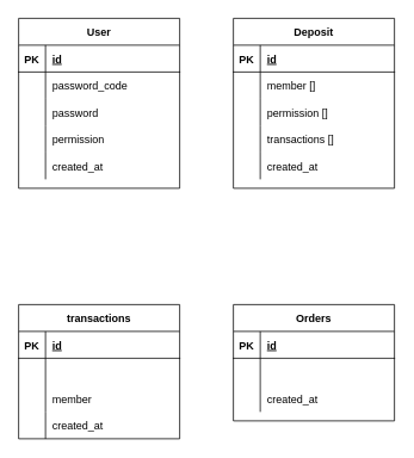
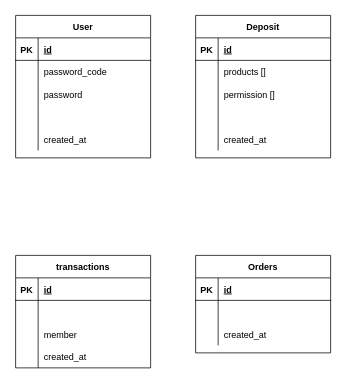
  <mxCell id="0" />
  <mxCell id="1" parent="0" />
  <mxCell id="2" value="User" style="shape=table;startSize=30;container=1;collapsible=1;childLayout=tableLayout;fixedRows=1;rowLines=0;fontStyle=1;align=center;resizeLast=1;" parent="1" vertex="1"><mxGeometry x="20" y="20" width="180" height="190" as="geometry" /></mxCell>
  <mxCell id="3" value="" style="shape=partialRectangle;collapsible=0;dropTarget=0;pointerEvents=0;fillColor=none;points=[[0,0.5],[1,0.5]];portConstraint=eastwest;top=0;left=0;right=0;bottom=1;" parent="2" vertex="1"><mxGeometry y="30" width="180" height="30" as="geometry" /></mxCell>
  <mxCell id="4" value="PK" style="shape=partialRectangle;overflow=hidden;connectable=0;fillColor=none;top=0;left=0;bottom=0;right=0;fontStyle=1;" parent="3" vertex="1"><mxGeometry width="30" height="30" as="geometry"><mxRectangle width="30" height="30" as="alternateBounds" /></mxGeometry></mxCell>
  <mxCell id="5" value="id" style="shape=partialRectangle;overflow=hidden;connectable=0;fillColor=none;top=0;left=0;bottom=0;right=0;align=left;spacingLeft=6;fontStyle=5;" parent="3" vertex="1"><mxGeometry x="30" width="150" height="30" as="geometry"><mxRectangle width="150" height="30" as="alternateBounds" /></mxGeometry></mxCell>
  <mxCell id="6" value="" style="shape=partialRectangle;collapsible=0;dropTarget=0;pointerEvents=0;fillColor=none;points=[[0,0.5],[1,0.5]];portConstraint=eastwest;top=0;left=0;right=0;bottom=0;" parent="2" vertex="1"><mxGeometry y="60" width="180" height="30" as="geometry" /></mxCell>
  <mxCell id="7" value="" style="shape=partialRectangle;overflow=hidden;connectable=0;fillColor=none;top=0;left=0;bottom=0;right=0;" parent="6" vertex="1"><mxGeometry width="30" height="30" as="geometry"><mxRectangle width="30" height="30" as="alternateBounds" /></mxGeometry></mxCell>
  <mxCell id="8" value="password_code" style="shape=partialRectangle;overflow=hidden;connectable=0;fillColor=none;top=0;left=0;bottom=0;right=0;align=left;spacingLeft=6;" parent="6" vertex="1"><mxGeometry x="30" width="150" height="30" as="geometry"><mxRectangle width="150" height="30" as="alternateBounds" /></mxGeometry></mxCell>
  <mxCell id="9" value="" style="shape=partialRectangle;collapsible=0;dropTarget=0;pointerEvents=0;fillColor=none;points=[[0,0.5],[1,0.5]];portConstraint=eastwest;top=0;left=0;right=0;bottom=0;" parent="2" vertex="1"><mxGeometry y="90" width="180" height="30" as="geometry" /></mxCell>
  <mxCell id="10" value="" style="shape=partialRectangle;overflow=hidden;connectable=0;fillColor=none;top=0;left=0;bottom=0;right=0;" parent="9" vertex="1"><mxGeometry width="30" height="30" as="geometry"><mxRectangle width="30" height="30" as="alternateBounds" /></mxGeometry></mxCell>
  <mxCell id="11" value="password" style="shape=partialRectangle;overflow=hidden;connectable=0;fillColor=none;top=0;left=0;bottom=0;right=0;align=left;spacingLeft=6;" parent="9" vertex="1"><mxGeometry x="30" width="150" height="30" as="geometry"><mxRectangle width="150" height="30" as="alternateBounds" /></mxGeometry></mxCell>
  <mxCell id="12" value="" style="shape=partialRectangle;collapsible=0;dropTarget=0;pointerEvents=0;fillColor=none;points=[[0,0.5],[1,0.5]];portConstraint=eastwest;top=0;left=0;right=0;bottom=0;" parent="2" vertex="1"><mxGeometry y="120" width="180" height="30" as="geometry" /></mxCell>
  <mxCell id="13" value="" style="shape=partialRectangle;overflow=hidden;connectable=0;fillColor=none;top=0;left=0;bottom=0;right=0;" parent="12" vertex="1"><mxGeometry width="30" height="30" as="geometry"><mxRectangle width="30" height="30" as="alternateBounds" /></mxGeometry></mxCell>
- <mxCell id="14" value="permission" style="shape=partialRectangle;overflow=hidden;connectable=0;fillColor=none;top=0;left=0;bottom=0;right=0;align=left;spacingLeft=6;" parent="12" vertex="1"><mxGeometry x="30" width="150" height="30" as="geometry"><mxRectangle width="150" height="30" as="alternateBounds" /></mxGeometry></mxCell>
  <mxCell id="15" value="" style="shape=partialRectangle;collapsible=0;dropTarget=0;pointerEvents=0;fillColor=none;points=[[0,0.5],[1,0.5]];portConstraint=eastwest;top=0;left=0;right=0;bottom=0;" parent="2" vertex="1"><mxGeometry y="150" width="180" height="30" as="geometry" /></mxCell>
  <mxCell id="16" value="" style="shape=partialRectangle;overflow=hidden;connectable=0;fillColor=none;top=0;left=0;bottom=0;right=0;" parent="15" vertex="1"><mxGeometry width="30" height="30" as="geometry"><mxRectangle width="30" height="30" as="alternateBounds" /></mxGeometry></mxCell>
  <mxCell id="17" value="created_at" style="shape=partialRectangle;overflow=hidden;connectable=0;fillColor=none;top=0;left=0;bottom=0;right=0;align=left;spacingLeft=6;" parent="15" vertex="1"><mxGeometry x="30" width="150" height="30" as="geometry"><mxRectangle width="150" height="30" as="alternateBounds" /></mxGeometry></mxCell>
  <mxCell id="18" value="Deposit" style="shape=table;startSize=30;container=1;collapsible=1;childLayout=tableLayout;fixedRows=1;rowLines=0;fontStyle=1;align=center;resizeLast=1;" parent="1" vertex="1"><mxGeometry x="260" y="20" width="180" height="190" as="geometry" /></mxCell>
  <mxCell id="19" value="" style="shape=partialRectangle;collapsible=0;dropTarget=0;pointerEvents=0;fillColor=none;points=[[0,0.5],[1,0.5]];portConstraint=eastwest;top=0;left=0;right=0;bottom=1;" parent="18" vertex="1"><mxGeometry y="30" width="180" height="30" as="geometry" /></mxCell>
  <mxCell id="20" value="PK" style="shape=partialRectangle;overflow=hidden;connectable=0;fillColor=none;top=0;left=0;bottom=0;right=0;fontStyle=1;" parent="19" vertex="1"><mxGeometry width="30" height="30" as="geometry"><mxRectangle width="30" height="30" as="alternateBounds" /></mxGeometry></mxCell>
  <mxCell id="21" value="id" style="shape=partialRectangle;overflow=hidden;connectable=0;fillColor=none;top=0;left=0;bottom=0;right=0;align=left;spacingLeft=6;fontStyle=5;" parent="19" vertex="1"><mxGeometry x="30" width="150" height="30" as="geometry"><mxRectangle width="150" height="30" as="alternateBounds" /></mxGeometry></mxCell>
  <mxCell id="22" value="" style="shape=partialRectangle;collapsible=0;dropTarget=0;pointerEvents=0;fillColor=none;points=[[0,0.5],[1,0.5]];portConstraint=eastwest;top=0;left=0;right=0;bottom=0;" parent="18" vertex="1"><mxGeometry y="60" width="180" height="30" as="geometry" /></mxCell>
  <mxCell id="23" value="" style="shape=partialRectangle;overflow=hidden;connectable=0;fillColor=none;top=0;left=0;bottom=0;right=0;" parent="22" vertex="1"><mxGeometry width="30" height="30" as="geometry"><mxRectangle width="30" height="30" as="alternateBounds" /></mxGeometry></mxCell>
- <mxCell id="24" value="member []" style="shape=partialRectangle;overflow=hidden;connectable=0;fillColor=none;top=0;left=0;bottom=0;right=0;align=left;spacingLeft=6;" parent="22" vertex="1"><mxGeometry x="30" width="150" height="30" as="geometry"><mxRectangle width="150" height="30" as="alternateBounds" /></mxGeometry></mxCell>
+ <mxCell id="24" value="products []" style="shape=partialRectangle;overflow=hidden;connectable=0;fillColor=none;top=0;left=0;bottom=0;right=0;align=left;spacingLeft=6;" parent="22" vertex="1"><mxGeometry x="30" width="150" height="30" as="geometry"><mxRectangle width="150" height="30" as="alternateBounds" /></mxGeometry></mxCell>
  <mxCell id="25" value="" style="shape=partialRectangle;collapsible=0;dropTarget=0;pointerEvents=0;fillColor=none;points=[[0,0.5],[1,0.5]];portConstraint=eastwest;top=0;left=0;right=0;bottom=0;" parent="18" vertex="1"><mxGeometry y="90" width="180" height="30" as="geometry" /></mxCell>
  <mxCell id="26" value="" style="shape=partialRectangle;overflow=hidden;connectable=0;fillColor=none;top=0;left=0;bottom=0;right=0;" parent="25" vertex="1"><mxGeometry width="30" height="30" as="geometry"><mxRectangle width="30" height="30" as="alternateBounds" /></mxGeometry></mxCell>
  <mxCell id="27" value="permission []" style="shape=partialRectangle;overflow=hidden;connectable=0;fillColor=none;top=0;left=0;bottom=0;right=0;align=left;spacingLeft=6;" parent="25" vertex="1"><mxGeometry x="30" width="150" height="30" as="geometry"><mxRectangle width="150" height="30" as="alternateBounds" /></mxGeometry></mxCell>
  <mxCell id="28" value="" style="shape=partialRectangle;collapsible=0;dropTarget=0;pointerEvents=0;fillColor=none;points=[[0,0.5],[1,0.5]];portConstraint=eastwest;top=0;left=0;right=0;bottom=0;" vertex="1" parent="18"><mxGeometry y="120" width="180" height="30" as="geometry" /></mxCell>
  <mxCell id="29" value="" style="shape=partialRectangle;overflow=hidden;connectable=0;fillColor=none;top=0;left=0;bottom=0;right=0;" vertex="1" parent="28"><mxGeometry width="30" height="30" as="geometry"><mxRectangle width="30" height="30" as="alternateBounds" /></mxGeometry></mxCell>
- <mxCell id="30" value="transactions []" style="shape=partialRectangle;overflow=hidden;connectable=0;fillColor=none;top=0;left=0;bottom=0;right=0;align=left;spacingLeft=6;" vertex="1" parent="28"><mxGeometry x="30" width="150" height="30" as="geometry"><mxRectangle width="150" height="30" as="alternateBounds" /></mxGeometry></mxCell>
  <mxCell id="31" value="" style="shape=partialRectangle;collapsible=0;dropTarget=0;pointerEvents=0;fillColor=none;points=[[0,0.5],[1,0.5]];portConstraint=eastwest;top=0;left=0;right=0;bottom=0;" vertex="1" parent="18"><mxGeometry y="150" width="180" height="30" as="geometry" /></mxCell>
  <mxCell id="32" value="" style="shape=partialRectangle;overflow=hidden;connectable=0;fillColor=none;top=0;left=0;bottom=0;right=0;" vertex="1" parent="31"><mxGeometry width="30" height="30" as="geometry"><mxRectangle width="30" height="30" as="alternateBounds" /></mxGeometry></mxCell>
  <mxCell id="33" value="created_at" style="shape=partialRectangle;overflow=hidden;connectable=0;fillColor=none;top=0;left=0;bottom=0;right=0;align=left;spacingLeft=6;" vertex="1" parent="31"><mxGeometry x="30" width="150" height="30" as="geometry"><mxRectangle width="150" height="30" as="alternateBounds" /></mxGeometry></mxCell>
  <mxCell id="34" value="Orders" style="shape=table;startSize=30;container=1;collapsible=1;childLayout=tableLayout;fixedRows=1;rowLines=0;fontStyle=1;align=center;resizeLast=1;" parent="1" vertex="1"><mxGeometry x="260" y="340" width="180" height="130" as="geometry" /></mxCell>
  <mxCell id="35" value="" style="shape=partialRectangle;collapsible=0;dropTarget=0;pointerEvents=0;fillColor=none;points=[[0,0.5],[1,0.5]];portConstraint=eastwest;top=0;left=0;right=0;bottom=1;" parent="34" vertex="1"><mxGeometry y="30" width="180" height="30" as="geometry" /></mxCell>
  <mxCell id="36" value="PK" style="shape=partialRectangle;overflow=hidden;connectable=0;fillColor=none;top=0;left=0;bottom=0;right=0;fontStyle=1;" parent="35" vertex="1"><mxGeometry width="30" height="30" as="geometry"><mxRectangle width="30" height="30" as="alternateBounds" /></mxGeometry></mxCell>
  <mxCell id="37" value="id" style="shape=partialRectangle;overflow=hidden;connectable=0;fillColor=none;top=0;left=0;bottom=0;right=0;align=left;spacingLeft=6;fontStyle=5;" parent="35" vertex="1"><mxGeometry x="30" width="150" height="30" as="geometry"><mxRectangle width="150" height="30" as="alternateBounds" /></mxGeometry></mxCell>
  <mxCell id="38" value="" style="shape=partialRectangle;collapsible=0;dropTarget=0;pointerEvents=0;fillColor=none;points=[[0,0.5],[1,0.5]];portConstraint=eastwest;top=0;left=0;right=0;bottom=0;" parent="34" vertex="1"><mxGeometry y="60" width="180" height="30" as="geometry" /></mxCell>
  <mxCell id="39" value="" style="shape=partialRectangle;overflow=hidden;connectable=0;fillColor=none;top=0;left=0;bottom=0;right=0;" parent="38" vertex="1"><mxGeometry width="30" height="30" as="geometry"><mxRectangle width="30" height="30" as="alternateBounds" /></mxGeometry></mxCell>
  <mxCell id="40" value="" style="shape=partialRectangle;collapsible=0;dropTarget=0;pointerEvents=0;fillColor=none;points=[[0,0.5],[1,0.5]];portConstraint=eastwest;top=0;left=0;right=0;bottom=0;" parent="34" vertex="1"><mxGeometry y="90" width="180" height="30" as="geometry" /></mxCell>
  <mxCell id="41" value="" style="shape=partialRectangle;overflow=hidden;connectable=0;fillColor=none;top=0;left=0;bottom=0;right=0;" parent="40" vertex="1"><mxGeometry width="30" height="30" as="geometry"><mxRectangle width="30" height="30" as="alternateBounds" /></mxGeometry></mxCell>
  <mxCell id="42" value="created_at" style="shape=partialRectangle;overflow=hidden;connectable=0;fillColor=none;top=0;left=0;bottom=0;right=0;align=left;spacingLeft=6;" parent="40" vertex="1"><mxGeometry x="30" width="150" height="30" as="geometry"><mxRectangle width="150" height="30" as="alternateBounds" /></mxGeometry></mxCell>
  <mxCell id="43" value="transactions" style="shape=table;startSize=30;container=1;collapsible=1;childLayout=tableLayout;fixedRows=1;rowLines=0;fontStyle=1;align=center;resizeLast=1;" vertex="1" parent="1"><mxGeometry x="20" y="340" width="180" height="150" as="geometry" /></mxCell>
  <mxCell id="44" value="" style="shape=partialRectangle;collapsible=0;dropTarget=0;pointerEvents=0;fillColor=none;points=[[0,0.5],[1,0.5]];portConstraint=eastwest;top=0;left=0;right=0;bottom=1;" vertex="1" parent="43"><mxGeometry y="30" width="180" height="30" as="geometry" /></mxCell>
  <mxCell id="45" value="PK" style="shape=partialRectangle;overflow=hidden;connectable=0;fillColor=none;top=0;left=0;bottom=0;right=0;fontStyle=1;" vertex="1" parent="44"><mxGeometry width="30" height="30" as="geometry"><mxRectangle width="30" height="30" as="alternateBounds" /></mxGeometry></mxCell>
  <mxCell id="46" value="id" style="shape=partialRectangle;overflow=hidden;connectable=0;fillColor=none;top=0;left=0;bottom=0;right=0;align=left;spacingLeft=6;fontStyle=5;" vertex="1" parent="44"><mxGeometry x="30" width="150" height="30" as="geometry"><mxRectangle width="150" height="30" as="alternateBounds" /></mxGeometry></mxCell>
  <mxCell id="47" value="" style="shape=partialRectangle;collapsible=0;dropTarget=0;pointerEvents=0;fillColor=none;points=[[0,0.5],[1,0.5]];portConstraint=eastwest;top=0;left=0;right=0;bottom=0;" vertex="1" parent="43"><mxGeometry y="60" width="180" height="30" as="geometry" /></mxCell>
  <mxCell id="48" value="" style="shape=partialRectangle;overflow=hidden;connectable=0;fillColor=none;top=0;left=0;bottom=0;right=0;" vertex="1" parent="47"><mxGeometry width="30" height="30" as="geometry"><mxRectangle width="30" height="30" as="alternateBounds" /></mxGeometry></mxCell>
  <mxCell id="49" value="" style="shape=partialRectangle;collapsible=0;dropTarget=0;pointerEvents=0;fillColor=none;points=[[0,0.5],[1,0.5]];portConstraint=eastwest;top=0;left=0;right=0;bottom=0;" vertex="1" parent="43"><mxGeometry y="90" width="180" height="30" as="geometry" /></mxCell>
  <mxCell id="50" value="" style="shape=partialRectangle;overflow=hidden;connectable=0;fillColor=none;top=0;left=0;bottom=0;right=0;" vertex="1" parent="49"><mxGeometry width="30" height="30" as="geometry"><mxRectangle width="30" height="30" as="alternateBounds" /></mxGeometry></mxCell>
  <mxCell id="51" value="member" style="shape=partialRectangle;overflow=hidden;connectable=0;fillColor=none;top=0;left=0;bottom=0;right=0;align=left;spacingLeft=6;" vertex="1" parent="49"><mxGeometry x="30" width="150" height="30" as="geometry"><mxRectangle width="150" height="30" as="alternateBounds" /></mxGeometry></mxCell>
  <mxCell id="52" value="" style="shape=partialRectangle;collapsible=0;dropTarget=0;pointerEvents=0;fillColor=none;points=[[0,0.5],[1,0.5]];portConstraint=eastwest;top=0;left=0;right=0;bottom=0;" vertex="1" parent="43"><mxGeometry y="120" width="180" height="30" as="geometry" /></mxCell>
  <mxCell id="53" value="" style="shape=partialRectangle;overflow=hidden;connectable=0;fillColor=none;top=0;left=0;bottom=0;right=0;" vertex="1" parent="52"><mxGeometry width="30" height="30" as="geometry"><mxRectangle width="30" height="30" as="alternateBounds" /></mxGeometry></mxCell>
  <mxCell id="54" value="created_at" style="shape=partialRectangle;overflow=hidden;connectable=0;fillColor=none;top=0;left=0;bottom=0;right=0;align=left;spacingLeft=6;" vertex="1" parent="52"><mxGeometry x="30" width="150" height="30" as="geometry"><mxRectangle width="150" height="30" as="alternateBounds" /></mxGeometry></mxCell>
